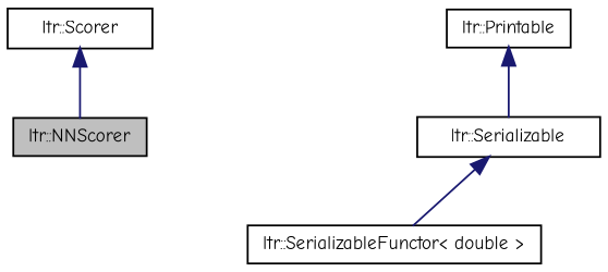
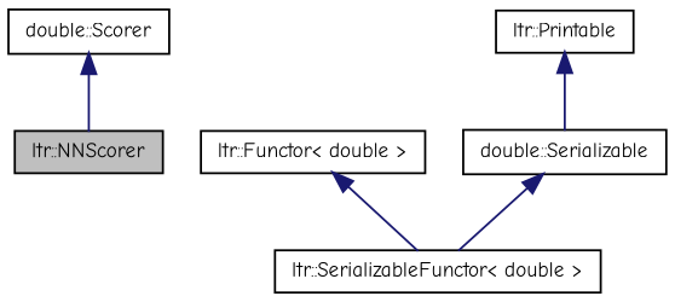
  digraph {
    fontname="Comic Neue"
    node [color=black fillcolor=white fontname="Comic Neue" fontsize=10 shape=record style=filled]
    edge [color=midnightblue dir=back fontname="Comic Neue" fontsize=10 labelfontname=Helvetica labelfontsize=10 style=solid]
    n1 [fillcolor=grey75 fontcolor=black height=0.2 label="ltr::NNScorer" width=0.4]
-   n2 [height=0.2 label="ltr::Scorer" width=0.4]
+   n2 [height=0.2 label="double::Scorer" width=0.4]
    n3 [height=0.2 label="ltr::SerializableFunctor\< double \>" width=0.4]
-   n5 [height=0.2 label="ltr::Serializable" width=0.4]
+   n4 [height=0.2 label="ltr::Functor\< double \>" width=0.4]
+   n5 [height=0.2 label="double::Serializable" width=0.4]
    n6 [height=0.2 label="ltr::Printable" width=0.4]
    n2 -> n1
+   n4 -> n3
    n5 -> n3
    n6 -> n5
  }
